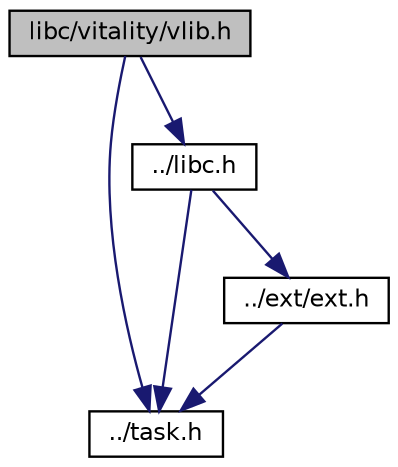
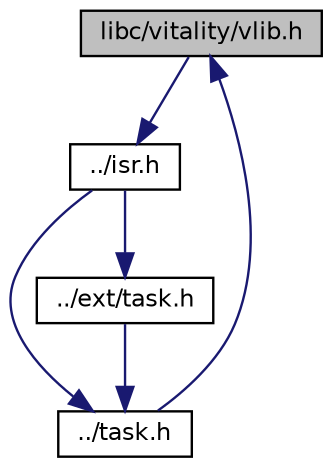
  digraph {
    node [color=black fillcolor=white fontname=Helvetica fontsize=10 shape=record style=filled]
    edge [color=midnightblue fontname=Helvetica fontsize=10 labelfontname=Helvetica labelfontsize=10 style=solid]
    n1 [fillcolor=grey75 fontcolor=black height=0.2 label="libc/vitality/vlib.h" width=0.4]
    n2 [height=0.2 label="../task.h" width=0.4]
-   n3 [height=0.2 label="../libc.h" width=0.4]
-   n4 [height=0.2 label="../ext/ext.h" width=0.4]
-   n1 -> n2
+   n3 [height=0.2 label="../isr.h" width=0.4]
+   n4 [height=0.2 label="../ext/task.h" width=0.4]
+   n2 -> n1
    n1 -> n3
    n3 -> n2
    n3 -> n4
    n4 -> n2
  }
